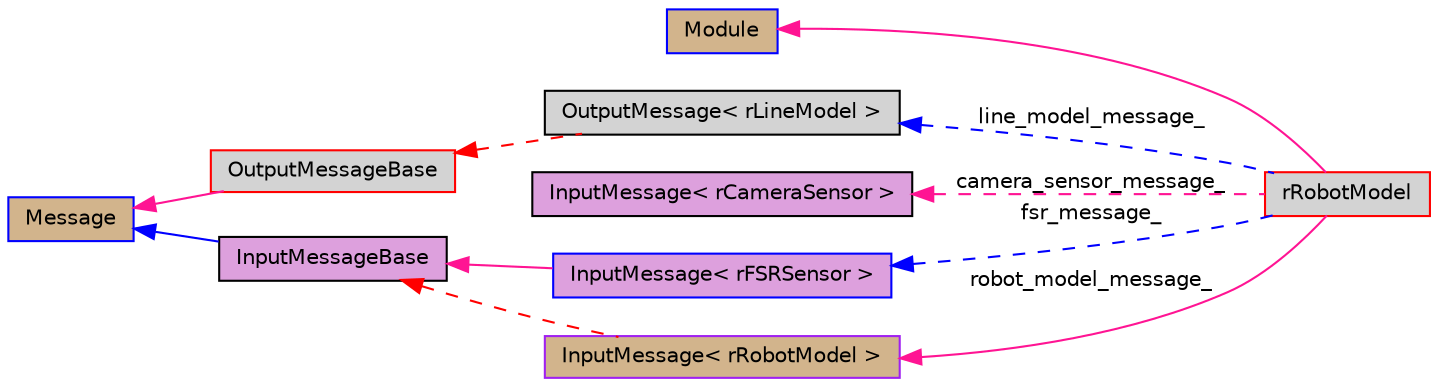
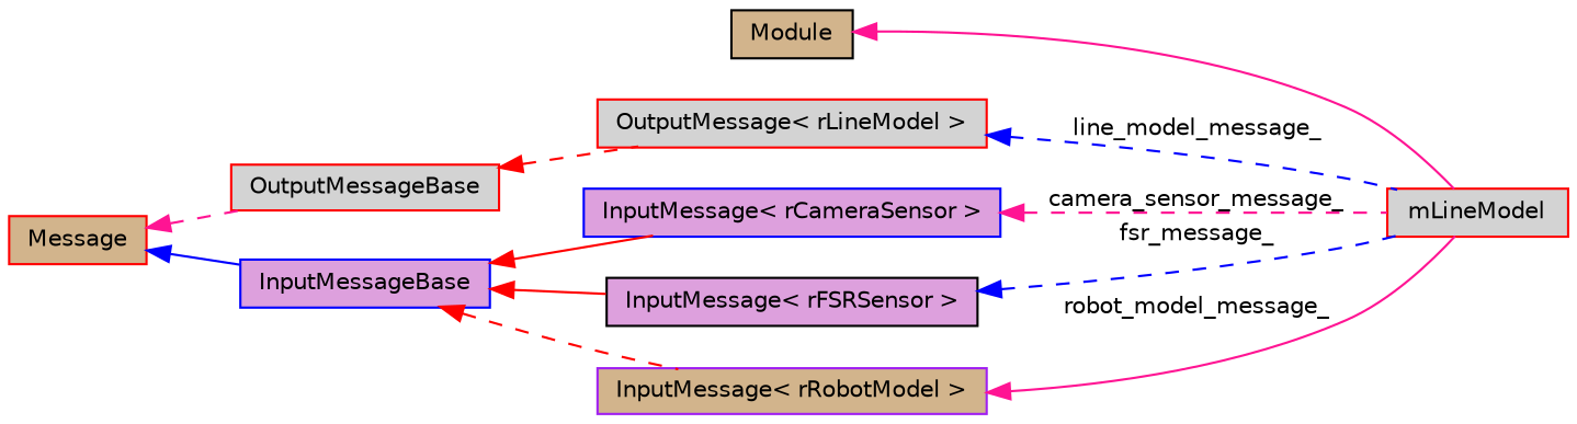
  digraph {
    rankdir=LR
    node [color=red fillcolor=lightgrey fontname=Helvetica fontsize=10 shape=record style=filled]
    edge [color=deeppink dir=back fontname=Helvetica fontsize=10 labelfontname=Helvetica labelfontsize=10 style=solid]
-   n1 [fontcolor=black height=0.2 label=rRobotModel width=0.4]
-   n2 [color=blue fillcolor=tan height=0.2 label=Module width=0.4]
-   n3 [color=black height=0.2 label="OutputMessage\< rLineModel \>" width=0.4]
+   n1 [fontcolor=black height=0.2 label=mLineModel width=0.4]
+   n2 [color=black fillcolor=tan height=0.2 label=Module width=0.4]
+   n3 [height=0.2 label="OutputMessage\< rLineModel \>" width=0.4]
    n4 [height=0.2 label=OutputMessageBase width=0.4]
-   n5 [color=blue fillcolor=tan height=0.2 label=Message width=0.4]
-   n6 [color=black fillcolor=plum height=0.2 label=InputMessageBase width=0.4]
-   n7 [color=black fillcolor=plum height=0.2 label="InputMessage\< rCameraSensor \>" width=0.4]
-   n8 [color=blue fillcolor=plum height=0.2 label="InputMessage\< rFSRSensor \>" width=0.4]
+   n5 [fillcolor=tan height=0.2 label=Message width=0.4]
+   n6 [color=blue fillcolor=plum height=0.2 label=InputMessageBase width=0.4]
+   n7 [color=blue fillcolor=plum height=0.2 label="InputMessage\< rCameraSensor \>" width=0.4]
+   n8 [color=black fillcolor=plum height=0.2 label="InputMessage\< rFSRSensor \>" width=0.4]
    n9 [color=purple fillcolor=tan height=0.2 label="InputMessage\< rRobotModel \>" width=0.4]
    n2 -> n1
    n3 -> n1 [color=blue label=" line_model_message_" style=dashed]
    n4 -> n3 [color=red style=dashed]
-   n5 -> n4
+   n5 -> n4 [style=dashed]
    n5 -> n6 [color=blue]
-   n6 -> n8
+   n6 -> n7 [color=red]
+   n6 -> n8 [color=red]
    n6 -> n9 [color=red style=dashed]
    n7 -> n1 [label=" camera_sensor_message_" style=dashed]
    n8 -> n1 [color=blue label=" fsr_message_" style=dashed]
    n9 -> n1 [label=" robot_model_message_"]
  }
